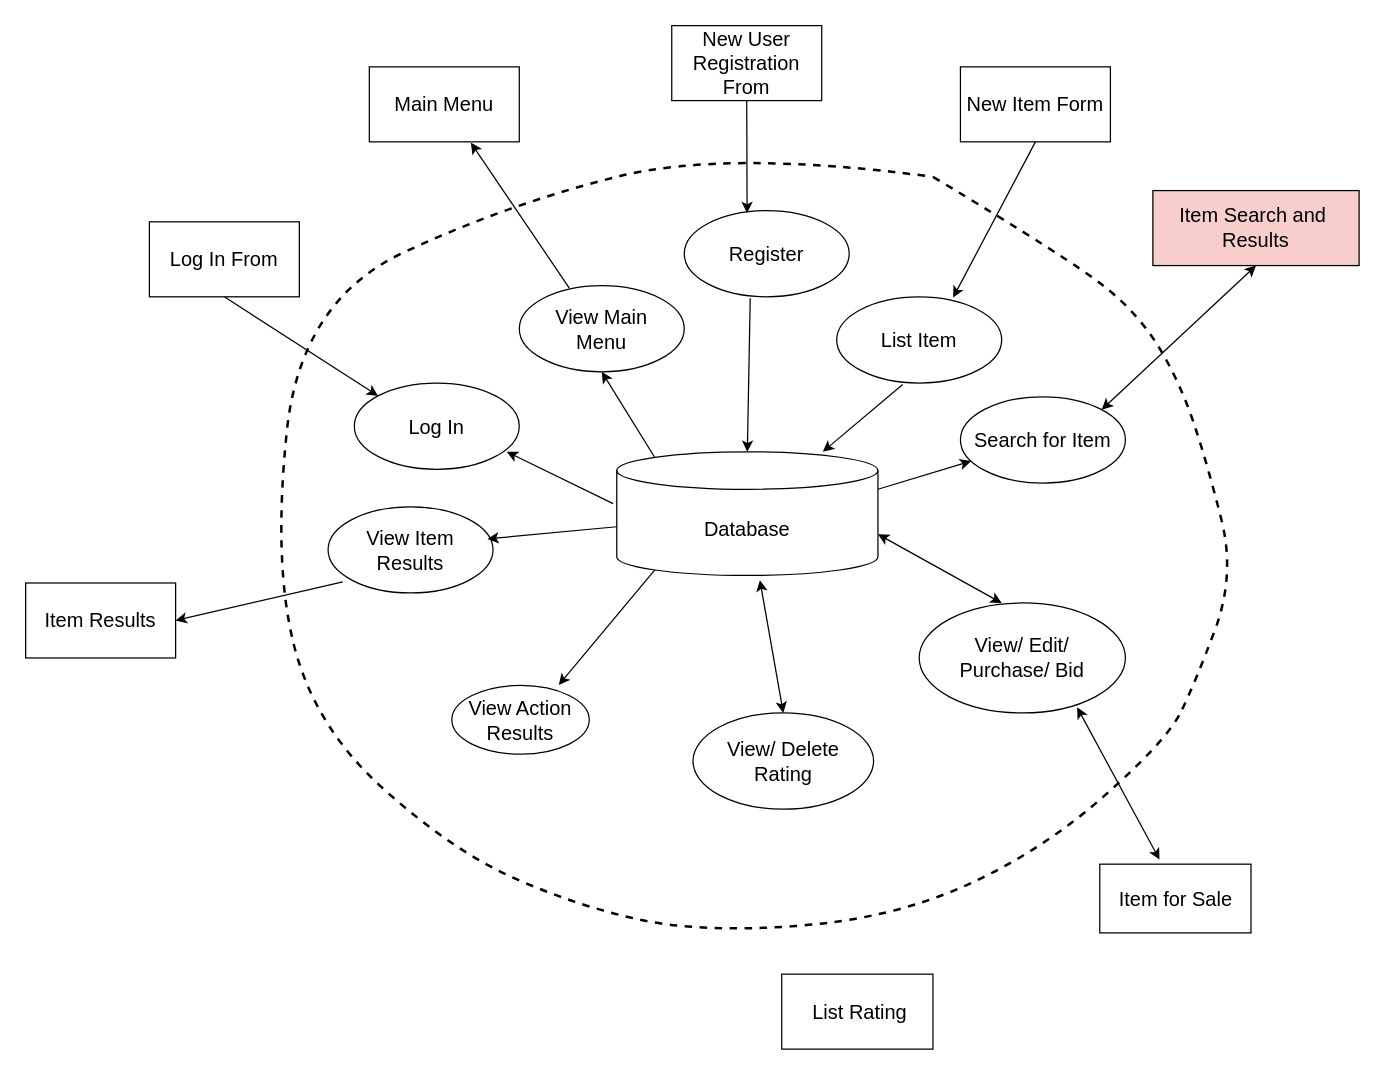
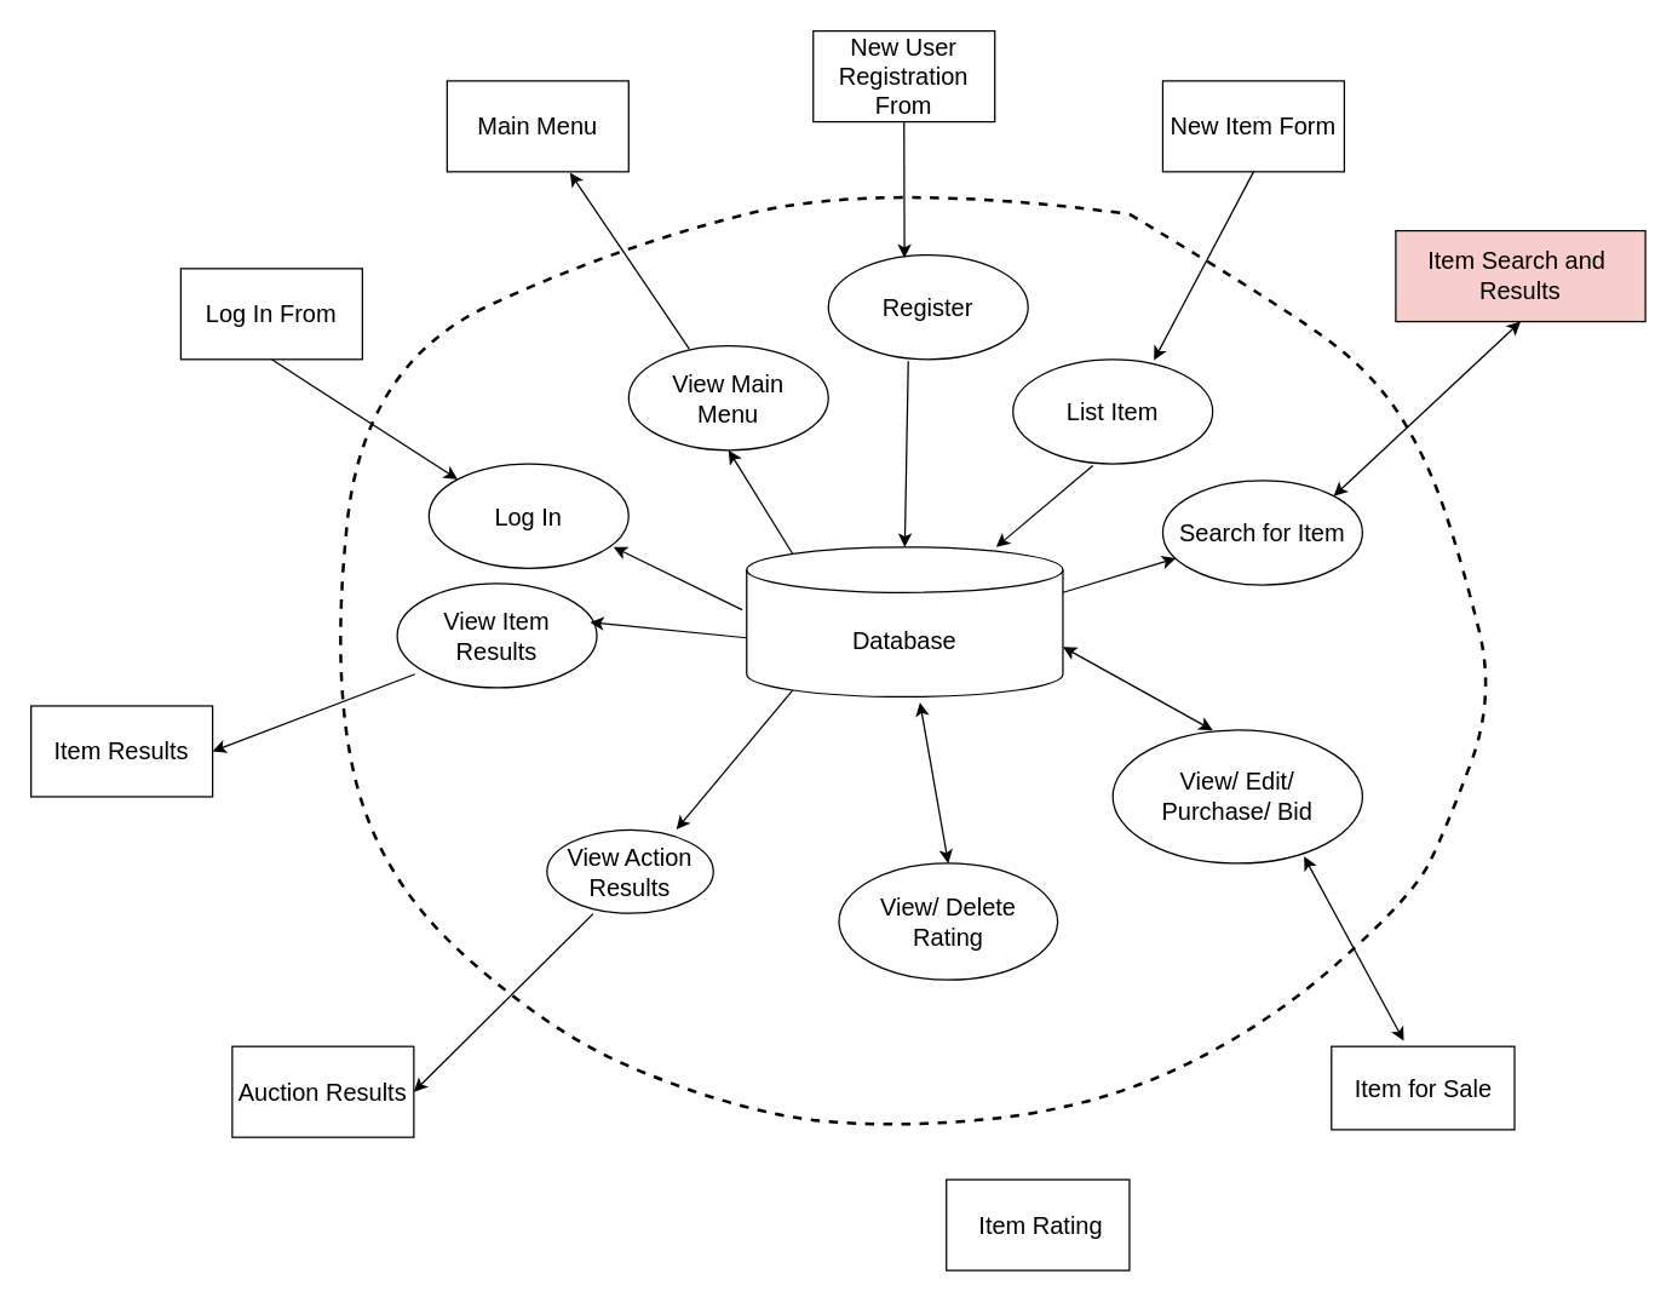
  <mxCell id="0" />
  <mxCell id="1" parent="0" />
  <mxCell id="2" value="" style="endArrow=none;dashed=1;html=1;strokeWidth=2;rounded=0;curved=1;" edge="1" parent="1"><mxGeometry width="50" height="50" relative="1" as="geometry"><mxPoint x="746" y="141" as="sourcePoint" /><mxPoint x="746" y="141" as="targetPoint" /><Array as="points"><mxPoint x="856" y="207" /><mxPoint x="911" y="251" /><mxPoint x="944" y="306" /><mxPoint x="966" y="372" /><mxPoint x="988" y="460" /><mxPoint x="955" y="548" /><mxPoint x="933" y="592" /><mxPoint x="834" y="680" /><mxPoint x="713" y="735" /><mxPoint x="559" y="746" /><mxPoint x="460" y="724" /><mxPoint x="361" y="680" /><mxPoint x="251" y="581" /><mxPoint x="218" y="449" /><mxPoint x="240" y="240" /><mxPoint x="405" y="163" /><mxPoint x="581" y="119" /></Array></mxGeometry></mxCell>
  <mxCell id="3" value="&lt;font style=&quot;font-size: 16px;&quot;&gt;Database&lt;/font&gt;" style="shape=cylinder3;whiteSpace=wrap;html=1;boundedLbl=1;backgroundOutline=1;size=15;fontSize=16;points=[[0,0,0,0,15],[0,0,0,0,30],[0,0,0,0,60],[0,0.5,0,0,0],[0,1,0,0,-15],[0.145,0,0,0,4.35],[0.145,1,0,0,-4.35],[0.5,0,0,0,0],[0.5,1,0,0,0],[0.855,0,0,0,4.35],[0.855,1,0,0,-4.35],[1,0,0,0,15],[1,0,0,0,30],[1,0,0,0,60],[1,0.5,0,0,0],[1,1,0,0,-15]];" vertex="1" parent="1"><mxGeometry x="493" y="361" width="209" height="99" as="geometry" /></mxCell>
  <mxCell id="4" value="&lt;font style=&quot;font-size: 16px;&quot;&gt;Log In&lt;/font&gt;" style="ellipse;whiteSpace=wrap;html=1;" vertex="1" parent="1"><mxGeometry x="283" y="306" width="132" height="69" as="geometry" /></mxCell>
  <mxCell id="5" value="" style="endArrow=classic;html=1;rounded=0;exitX=-0.014;exitY=0.419;exitDx=0;exitDy=0;exitPerimeter=0;entryX=0.924;entryY=0.797;entryDx=0;entryDy=0;entryPerimeter=0;" edge="1" parent="1" source="3" target="4"><mxGeometry width="50" height="50" relative="1" as="geometry"><mxPoint x="493" y="405" as="sourcePoint" /><mxPoint x="416" y="339" as="targetPoint" /><Array as="points" /></mxGeometry></mxCell>
  <mxCell id="6" value="" style="endArrow=classic;html=1;rounded=0;exitX=0.5;exitY=1;exitDx=0;exitDy=0;entryX=0;entryY=0;entryDx=0;entryDy=0;" edge="1" parent="1" source="7" target="4"><mxGeometry width="50" height="50" relative="1" as="geometry"><mxPoint x="240" y="108" as="sourcePoint" /><mxPoint x="317" y="273" as="targetPoint" /><Array as="points" /></mxGeometry></mxCell>
  <mxCell id="7" value="Log In From" style="rounded=0;whiteSpace=wrap;html=1;fontSize=16;labelBackgroundColor=none;" vertex="1" parent="1"><mxGeometry x="119" y="177" width="120" height="60" as="geometry" /></mxCell>
  <mxCell id="8" value="&lt;font style=&quot;font-size: 16px;&quot;&gt;View Main &lt;br&gt;Menu&lt;/font&gt;" style="ellipse;whiteSpace=wrap;html=1;" vertex="1" parent="1"><mxGeometry x="415" y="228" width="132" height="69" as="geometry" /></mxCell>
  <mxCell id="9" value="" style="endArrow=classic;html=1;rounded=0;entryX=0.5;entryY=1;entryDx=0;entryDy=0;exitX=0.145;exitY=0;exitDx=0;exitDy=4.35;exitPerimeter=0;" edge="1" parent="1" source="3" target="8"><mxGeometry width="50" height="50" relative="1" as="geometry"><mxPoint x="537" y="350" as="sourcePoint" /><mxPoint x="613.996" y="261.996" as="targetPoint" /><Array as="points" /></mxGeometry></mxCell>
  <mxCell id="10" value="Main Menu" style="rounded=0;whiteSpace=wrap;html=1;fontSize=16;" vertex="1" parent="1"><mxGeometry x="295" y="53" width="120" height="60" as="geometry" /></mxCell>
  <mxCell id="11" value="" style="endArrow=classic;html=1;rounded=0;entryX=0.677;entryY=1.012;entryDx=0;entryDy=0;entryPerimeter=0;exitX=0.303;exitY=0.029;exitDx=0;exitDy=0;exitPerimeter=0;labelBackgroundColor=#fa8a3e;labelBorderColor=#fa8a3e;" edge="1" parent="1" source="8" target="10"><mxGeometry width="50" height="50" relative="1" as="geometry"><mxPoint x="515" y="224" as="sourcePoint" /><mxPoint x="416" y="119" as="targetPoint" /></mxGeometry></mxCell>
  <mxCell id="12" value="&lt;font style=&quot;font-size: 16px;&quot;&gt;Register&lt;/font&gt;" style="ellipse;whiteSpace=wrap;html=1;" vertex="1" parent="1"><mxGeometry x="547" y="168" width="132" height="69" as="geometry" /></mxCell>
  <mxCell id="13" value="" style="endArrow=classic;html=1;rounded=0;exitX=0.5;exitY=1;exitDx=0;exitDy=0;entryX=0.381;entryY=0.029;entryDx=0;entryDy=0;entryPerimeter=0;" edge="1" parent="1" source="14" target="12"><mxGeometry width="50" height="50" relative="1" as="geometry"><mxPoint x="636" y="42" as="sourcePoint" /><mxPoint x="625" y="163" as="targetPoint" /><Array as="points" /></mxGeometry></mxCell>
  <mxCell id="14" value="New User Registration&lt;br&gt;From" style="rounded=0;whiteSpace=wrap;html=1;fontSize=16;" vertex="1" parent="1"><mxGeometry x="537" y="20" width="120" height="60" as="geometry" /></mxCell>
  <mxCell id="15" value="" style="endArrow=classic;html=1;rounded=0;exitX=0.4;exitY=1.018;exitDx=0;exitDy=0;entryX=0.5;entryY=0;entryDx=0;entryDy=0;entryPerimeter=0;exitPerimeter=0;" edge="1" parent="1" source="12" target="3"><mxGeometry width="50" height="50" relative="1" as="geometry"><mxPoint x="647" y="273" as="sourcePoint" /><mxPoint x="749" y="388" as="targetPoint" /><Array as="points" /></mxGeometry></mxCell>
  <mxCell id="16" value="&lt;font style=&quot;font-size: 16px;&quot;&gt;List Item&lt;/font&gt;" style="ellipse;whiteSpace=wrap;html=1;" vertex="1" parent="1"><mxGeometry x="669" y="237" width="132" height="69" as="geometry" /></mxCell>
  <mxCell id="17" value="" style="endArrow=classic;html=1;rounded=0;exitX=0.5;exitY=1;exitDx=0;exitDy=0;entryX=0.706;entryY=0.007;entryDx=0;entryDy=0;entryPerimeter=0;" edge="1" parent="1" source="18" target="16"><mxGeometry width="50" height="50" relative="1" as="geometry"><mxPoint x="787.05" y="52.47" as="sourcePoint" /><mxPoint x="790" y="251" as="targetPoint" /><Array as="points" /></mxGeometry></mxCell>
  <mxCell id="18" value="New Item Form" style="rounded=0;whiteSpace=wrap;html=1;fontSize=16;" vertex="1" parent="1"><mxGeometry x="768" y="53" width="120" height="60" as="geometry" /></mxCell>
  <mxCell id="19" value="" style="endArrow=classic;html=1;rounded=0;exitX=0.4;exitY=1.018;exitDx=0;exitDy=0;entryX=0.789;entryY=0;entryDx=0;entryDy=0;entryPerimeter=0;exitPerimeter=0;" edge="1" parent="1" source="16" target="3"><mxGeometry width="50" height="50" relative="1" as="geometry"><mxPoint x="798.05" y="283.47" as="sourcePoint" /><mxPoint x="636" y="361" as="targetPoint" /><Array as="points" /></mxGeometry></mxCell>
  <mxCell id="20" value="&lt;font style=&quot;font-size: 16px;&quot;&gt;Search for Item&lt;/font&gt;" style="ellipse;whiteSpace=wrap;html=1;" vertex="1" parent="1"><mxGeometry x="768" y="317" width="132" height="69" as="geometry" /></mxCell>
  <mxCell id="21" value="" style="endArrow=classic;html=1;rounded=0;exitX=1;exitY=0;exitDx=0;exitDy=30;exitPerimeter=0;" edge="1" parent="1" source="3" target="20"><mxGeometry width="50" height="50" relative="1" as="geometry"><mxPoint x="713" y="410" as="sourcePoint" /><mxPoint x="1152.996" y="371.996" as="targetPoint" /><Array as="points" /></mxGeometry></mxCell>
  <mxCell id="22" value="Item Search and&amp;nbsp;&lt;br&gt;Results" style="rounded=0;whiteSpace=wrap;html=1;fontSize=16;labelBackgroundColor=none;fillColor=#f8cecc;" vertex="1" parent="1"><mxGeometry x="922" y="152" width="165" height="60" as="geometry" /></mxCell>
  <mxCell id="23" value="&lt;span style=&quot;font-size: 16px;&quot;&gt;View/ Edit/ &lt;br&gt;Purchase/&amp;nbsp;Bid&lt;br&gt;&lt;/span&gt;" style="ellipse;whiteSpace=wrap;html=1;" vertex="1" parent="1"><mxGeometry x="735" y="482" width="165" height="88" as="geometry" /></mxCell>
  <mxCell id="24" value="Item for Sale" style="rounded=0;whiteSpace=wrap;html=1;fontSize=16;labelBackgroundColor=none;" vertex="1" parent="1"><mxGeometry x="879.5" y="691" width="121" height="55" as="geometry" /></mxCell>
  <mxCell id="25" value="" style="endArrow=classic;startArrow=classic;html=1;rounded=0;exitX=0.4;exitY=0;exitDx=0;exitDy=0;exitPerimeter=0;entryX=1;entryY=0.667;entryDx=0;entryDy=0;entryPerimeter=0;" edge="1" parent="1" source="23" target="3"><mxGeometry width="50" height="50" relative="1" as="geometry"><mxPoint x="768" y="438" as="sourcePoint" /><mxPoint x="713" y="427" as="targetPoint" /></mxGeometry></mxCell>
  <mxCell id="26" value="" style="endArrow=classic;startArrow=classic;html=1;rounded=0;entryX=0.766;entryY=0.949;entryDx=0;entryDy=0;entryPerimeter=0;exitX=0.395;exitY=-0.067;exitDx=0;exitDy=0;exitPerimeter=0;" edge="1" parent="1" source="24" target="23"><mxGeometry width="50" height="50" relative="1" as="geometry"><mxPoint x="944" y="691" as="sourcePoint" /><mxPoint x="684" y="467" as="targetPoint" /></mxGeometry></mxCell>
  <mxCell id="27" value="&lt;span style=&quot;font-size: 16px;&quot;&gt;View/ Delete&lt;br&gt;Rating&lt;br&gt;&lt;/span&gt;" style="ellipse;whiteSpace=wrap;html=1;" vertex="1" parent="1"><mxGeometry x="554" y="570" width="144.5" height="77" as="geometry" /></mxCell>
- <mxCell id="28" value="&amp;nbsp;List Rating" style="rounded=0;whiteSpace=wrap;html=1;fontSize=16;labelBackgroundColor=none;" vertex="1" parent="1"><mxGeometry x="625" y="779" width="121" height="60" as="geometry" /></mxCell>
+ <mxCell id="28" value="&amp;nbsp;Item Rating" style="rounded=0;whiteSpace=wrap;html=1;fontSize=16;labelBackgroundColor=none;" vertex="1" parent="1"><mxGeometry x="625" y="779" width="121" height="60" as="geometry" /></mxCell>
  <mxCell id="29" value="" style="endArrow=classic;startArrow=classic;html=1;rounded=0;exitX=0.5;exitY=0;exitDx=0;exitDy=0;entryX=0.548;entryY=1.038;entryDx=0;entryDy=0;entryPerimeter=0;" edge="1" parent="1" source="27" target="3"><mxGeometry width="50" height="50" relative="1" as="geometry"><mxPoint x="647" y="472.29" as="sourcePoint" /><mxPoint x="593.694" y="460.003" as="targetPoint" /></mxGeometry></mxCell>
- <mxCell id="30" value="&lt;span style=&quot;font-size: 16px;&quot;&gt;View Item &lt;br&gt;Results&lt;/span&gt;" style="ellipse;whiteSpace=wrap;html=1;" vertex="1" parent="1"><mxGeometry x="262" y="405" width="132" height="69" as="geometry" /></mxCell>
+ <mxCell id="30" value="&lt;span style=&quot;font-size: 16px;&quot;&gt;View Item &lt;br&gt;Results&lt;/span&gt;" style="ellipse;whiteSpace=wrap;html=1;" vertex="1" parent="1"><mxGeometry x="262" y="385" width="132" height="69" as="geometry" /></mxCell>
  <mxCell id="31" value="" style="endArrow=classic;html=1;rounded=0;entryX=0.966;entryY=0.373;entryDx=0;entryDy=0;exitX=0;exitY=0;exitDx=0;exitDy=60;exitPerimeter=0;entryPerimeter=0;" edge="1" parent="1" target="30" source="3"><mxGeometry width="50" height="50" relative="1" as="geometry"><mxPoint x="402" y="698" as="sourcePoint" /><mxPoint x="492.996" y="594.996" as="targetPoint" /><Array as="points" /></mxGeometry></mxCell>
  <mxCell id="32" value="Item Results" style="rounded=0;whiteSpace=wrap;html=1;fontSize=16;" vertex="1" parent="1"><mxGeometry x="20" y="466" width="120" height="60" as="geometry" /></mxCell>
  <mxCell id="33" value="" style="endArrow=classic;html=1;rounded=0;entryX=1;entryY=0.5;entryDx=0;entryDy=0;exitX=0.089;exitY=0.87;exitDx=0;exitDy=0;exitPerimeter=0;labelBackgroundColor=#fa8a3e;labelBorderColor=#fa8a3e;" edge="1" parent="1" source="30" target="32"><mxGeometry width="50" height="50" relative="1" as="geometry"><mxPoint x="394" y="557" as="sourcePoint" /><mxPoint x="295" y="452" as="targetPoint" /></mxGeometry></mxCell>
  <mxCell id="34" value="&lt;span style=&quot;font-size: 16px;&quot;&gt;View Action&lt;br&gt;Results&lt;/span&gt;" style="ellipse;whiteSpace=wrap;html=1;" vertex="1" parent="1"><mxGeometry x="361" y="548" width="110" height="55" as="geometry" /></mxCell>
  <mxCell id="35" value="" style="endArrow=classic;html=1;rounded=0;entryX=0.778;entryY=-0.007;entryDx=0;entryDy=0;exitX=0.145;exitY=1;exitDx=0;exitDy=-4.35;exitPerimeter=0;entryPerimeter=0;" edge="1" parent="1" target="34" source="3"><mxGeometry width="50" height="50" relative="1" as="geometry"><mxPoint x="537" y="542" as="sourcePoint" /><mxPoint x="536.996" y="715.996" as="targetPoint" /><Array as="points" /></mxGeometry></mxCell>
+ <mxCell id="36" value="Auction Results" style="rounded=0;whiteSpace=wrap;html=1;fontSize=16;" vertex="1" parent="1"><mxGeometry x="153" y="691" width="120" height="60" as="geometry" /></mxCell>
+ <mxCell id="37" value="" style="endArrow=classic;html=1;rounded=0;entryX=1;entryY=0.5;entryDx=0;entryDy=0;exitX=0.277;exitY=1.007;exitDx=0;exitDy=0;exitPerimeter=0;labelBackgroundColor=#fa8a3e;labelBorderColor=#fa8a3e;" edge="1" parent="1" source="34" target="36"><mxGeometry width="50" height="50" relative="1" as="geometry"><mxPoint x="438" y="678" as="sourcePoint" /><mxPoint x="339" y="573" as="targetPoint" /></mxGeometry></mxCell>
  <mxCell id="38" value="" style="endArrow=classic;startArrow=classic;html=1;rounded=0;entryX=1;entryY=0;entryDx=0;entryDy=0;exitX=0.5;exitY=1;exitDx=0;exitDy=0;" edge="1" parent="1" source="22" target="20"><mxGeometry width="50" height="50" relative="1" as="geometry"><mxPoint x="954" y="438" as="sourcePoint" /><mxPoint x="888" y="317" as="targetPoint" /></mxGeometry></mxCell>
